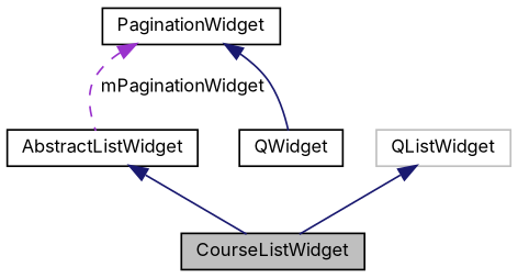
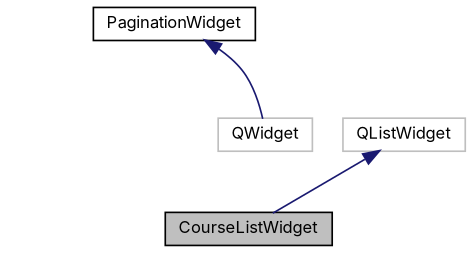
  digraph {
    fontname=Inter
    node [color=black fillcolor=white fontname=Inter fontsize=10 shape=record style=filled]
    edge [color=midnightblue dir=back fontname=Inter fontsize=10 labelfontname=Helvetica labelfontsize=10 style=solid]
    n1 [fillcolor=grey75 fontcolor=black height=0.2 label=CourseListWidget width=0.4]
-   n2 [height=0.2 label=AbstractListWidget width=0.4]
    n3 [color=grey75 height=0.2 label=QListWidget width=0.4]
    n4 [height=0.2 label=PaginationWidget width=0.4]
-   n5 [height=0.2 label=QWidget width=0.4]
-   n2 -> n1
+   n5 [color=grey75 height=0.2 label=QWidget width=0.4]
    n3 -> n1
-   n4 -> n2 [color=darkorchid3 label=" mPaginationWidget" style=dashed]
    n4 -> n5
  }
